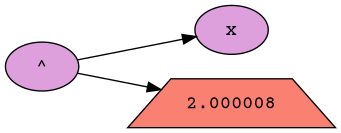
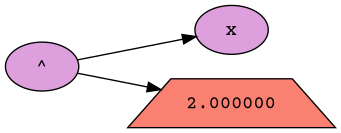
  digraph {
    rankdir=LR
    fontname="Courier Prime"
    node [fillcolor=plum shape=ellipse style=filled fontname="Courier Prime"]
    edge [fontname="Courier Prime"]
    n1 [label="^"]
    n2 [label=x]
-   n3 [fillcolor=salmon label=2.000008 shape=trapezium]
+   n3 [fillcolor=salmon label=2.000000 shape=trapezium]
    n1 -> n2
    n1 -> n3
  }
